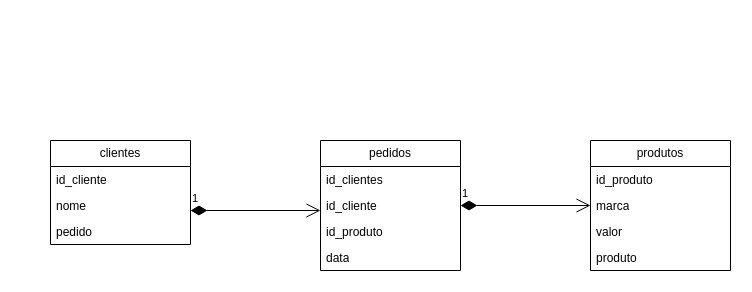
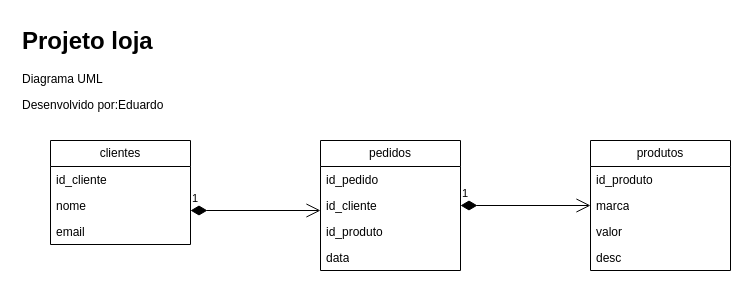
  <mxCell id="0" />
  <mxCell id="1" parent="0" />
  <mxCell id="2" value="clientes" style="swimlane;fontStyle=0;childLayout=stackLayout;horizontal=1;startSize=26;fillColor=none;horizontalStack=0;resizeParent=1;resizeParentMax=0;resizeLast=0;collapsible=1;marginBottom=0;whiteSpace=wrap;html=1;" vertex="1" parent="1"><mxGeometry x="50" y="140" width="140" height="104" as="geometry" /></mxCell>
  <mxCell id="3" value="id_cliente" style="text;strokeColor=none;fillColor=none;align=left;verticalAlign=top;spacingLeft=4;spacingRight=4;overflow=hidden;rotatable=0;points=[[0,0.5],[1,0.5]];portConstraint=eastwest;whiteSpace=wrap;html=1;" vertex="1" parent="2"><mxGeometry y="26" width="140" height="26" as="geometry" /></mxCell>
  <mxCell id="4" value="nome" style="text;strokeColor=none;fillColor=none;align=left;verticalAlign=top;spacingLeft=4;spacingRight=4;overflow=hidden;rotatable=0;points=[[0,0.5],[1,0.5]];portConstraint=eastwest;whiteSpace=wrap;html=1;" vertex="1" parent="2"><mxGeometry y="52" width="140" height="26" as="geometry" /></mxCell>
- <mxCell id="5" value="pedido" style="text;strokeColor=none;fillColor=none;align=left;verticalAlign=top;spacingLeft=4;spacingRight=4;overflow=hidden;rotatable=0;points=[[0,0.5],[1,0.5]];portConstraint=eastwest;whiteSpace=wrap;html=1;" vertex="1" parent="2"><mxGeometry y="78" width="140" height="26" as="geometry" /></mxCell>
+ <mxCell id="5" value="email" style="text;strokeColor=none;fillColor=none;align=left;verticalAlign=top;spacingLeft=4;spacingRight=4;overflow=hidden;rotatable=0;points=[[0,0.5],[1,0.5]];portConstraint=eastwest;whiteSpace=wrap;html=1;" vertex="1" parent="2"><mxGeometry y="78" width="140" height="26" as="geometry" /></mxCell>
  <mxCell id="6" value="pedidos" style="swimlane;fontStyle=0;childLayout=stackLayout;horizontal=1;startSize=26;fillColor=none;horizontalStack=0;resizeParent=1;resizeParentMax=0;resizeLast=0;collapsible=1;marginBottom=0;whiteSpace=wrap;html=1;" vertex="1" parent="1"><mxGeometry x="320" y="140" width="140" height="130" as="geometry" /></mxCell>
- <mxCell id="7" value="id_clientes" style="text;strokeColor=none;fillColor=none;align=left;verticalAlign=top;spacingLeft=4;spacingRight=4;overflow=hidden;rotatable=0;points=[[0,0.5],[1,0.5]];portConstraint=eastwest;whiteSpace=wrap;html=1;" vertex="1" parent="6"><mxGeometry y="26" width="140" height="26" as="geometry" /></mxCell>
+ <mxCell id="7" value="id_pedido" style="text;strokeColor=none;fillColor=none;align=left;verticalAlign=top;spacingLeft=4;spacingRight=4;overflow=hidden;rotatable=0;points=[[0,0.5],[1,0.5]];portConstraint=eastwest;whiteSpace=wrap;html=1;" vertex="1" parent="6"><mxGeometry y="26" width="140" height="26" as="geometry" /></mxCell>
  <mxCell id="8" value="id_cliente" style="text;strokeColor=none;fillColor=none;align=left;verticalAlign=top;spacingLeft=4;spacingRight=4;overflow=hidden;rotatable=0;points=[[0,0.5],[1,0.5]];portConstraint=eastwest;whiteSpace=wrap;html=1;" vertex="1" parent="6"><mxGeometry y="52" width="140" height="26" as="geometry" /></mxCell>
  <mxCell id="9" value="id_produto" style="text;strokeColor=none;fillColor=none;align=left;verticalAlign=top;spacingLeft=4;spacingRight=4;overflow=hidden;rotatable=0;points=[[0,0.5],[1,0.5]];portConstraint=eastwest;whiteSpace=wrap;html=1;" vertex="1" parent="6"><mxGeometry y="78" width="140" height="26" as="geometry" /></mxCell>
  <mxCell id="10" value="data" style="text;strokeColor=none;fillColor=none;align=left;verticalAlign=top;spacingLeft=4;spacingRight=4;overflow=hidden;rotatable=0;points=[[0,0.5],[1,0.5]];portConstraint=eastwest;whiteSpace=wrap;html=1;" vertex="1" parent="6"><mxGeometry y="104" width="140" height="26" as="geometry" /></mxCell>
  <mxCell id="11" value="produtos" style="swimlane;fontStyle=0;childLayout=stackLayout;horizontal=1;startSize=26;fillColor=none;horizontalStack=0;resizeParent=1;resizeParentMax=0;resizeLast=0;collapsible=1;marginBottom=0;whiteSpace=wrap;html=1;" vertex="1" parent="1"><mxGeometry x="590" y="140" width="140" height="130" as="geometry" /></mxCell>
  <mxCell id="12" value="id_produto" style="text;strokeColor=none;fillColor=none;align=left;verticalAlign=top;spacingLeft=4;spacingRight=4;overflow=hidden;rotatable=0;points=[[0,0.5],[1,0.5]];portConstraint=eastwest;whiteSpace=wrap;html=1;" vertex="1" parent="11"><mxGeometry y="26" width="140" height="26" as="geometry" /></mxCell>
  <mxCell id="13" value="marca" style="text;strokeColor=none;fillColor=none;align=left;verticalAlign=top;spacingLeft=4;spacingRight=4;overflow=hidden;rotatable=0;points=[[0,0.5],[1,0.5]];portConstraint=eastwest;whiteSpace=wrap;html=1;" vertex="1" parent="11"><mxGeometry y="52" width="140" height="26" as="geometry" /></mxCell>
  <mxCell id="14" value="valor" style="text;strokeColor=none;fillColor=none;align=left;verticalAlign=top;spacingLeft=4;spacingRight=4;overflow=hidden;rotatable=0;points=[[0,0.5],[1,0.5]];portConstraint=eastwest;whiteSpace=wrap;html=1;" vertex="1" parent="11"><mxGeometry y="78" width="140" height="26" as="geometry" /></mxCell>
- <mxCell id="15" value="produto" style="text;strokeColor=none;fillColor=none;align=left;verticalAlign=top;spacingLeft=4;spacingRight=4;overflow=hidden;rotatable=0;points=[[0,0.5],[1,0.5]];portConstraint=eastwest;whiteSpace=wrap;html=1;" vertex="1" parent="11"><mxGeometry y="104" width="140" height="26" as="geometry" /></mxCell>
+ <mxCell id="15" value="desc" style="text;strokeColor=none;fillColor=none;align=left;verticalAlign=top;spacingLeft=4;spacingRight=4;overflow=hidden;rotatable=0;points=[[0,0.5],[1,0.5]];portConstraint=eastwest;whiteSpace=wrap;html=1;" vertex="1" parent="11"><mxGeometry y="104" width="140" height="26" as="geometry" /></mxCell>
  <mxCell id="16" value="1" style="endArrow=open;html=1;endSize=12;startArrow=diamondThin;startSize=14;startFill=1;edgeStyle=orthogonalEdgeStyle;align=left;verticalAlign=bottom;rounded=0;" edge="1" parent="1"><mxGeometry x="-1" y="3" relative="1" as="geometry"><mxPoint x="190" y="210" as="sourcePoint" /><mxPoint x="320" y="210" as="targetPoint" /><Array as="points"><mxPoint x="190" y="210" /></Array></mxGeometry></mxCell>
  <mxCell id="17" value="1" style="endArrow=open;html=1;endSize=12;startArrow=diamondThin;startSize=14;startFill=1;edgeStyle=orthogonalEdgeStyle;align=left;verticalAlign=bottom;rounded=0;entryX=0;entryY=0.5;entryDx=0;entryDy=0;exitX=1;exitY=0.5;exitDx=0;exitDy=0;" edge="1" parent="1" source="8" target="13"><mxGeometry x="-1" y="3" relative="1" as="geometry"><mxPoint x="450" y="204.5" as="sourcePoint" /><mxPoint x="610" y="204.5" as="targetPoint" /></mxGeometry></mxCell>
+ <mxCell id="18" value="&lt;h1 style=&quot;margin-top: 0px;&quot;&gt;Projeto loja&lt;/h1&gt;&lt;p&gt;Diagrama UML&lt;/p&gt;&lt;p&gt;Desenvolvido por:Eduardo&lt;/p&gt;" style="text;html=1;whiteSpace=wrap;overflow=hidden;rounded=0;" vertex="1" parent="1"><mxGeometry x="20" y="20" width="180" height="120" as="geometry" /></mxCell>
